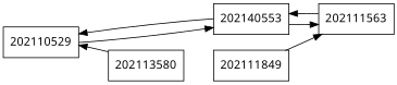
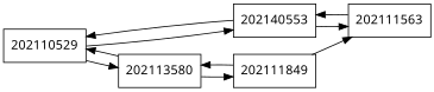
  digraph {
    fontname="Noto Sans"
    rankdir=LR
    node [fontname="Noto Sans" shape=record]
    edge [fontname="Noto Sans"]
    n1 [label=202110529]
    n2 [label=202140553]
    n3 [label=202113580]
    n4 [label=202111563]
    n5 [label=202111849]
    n1 -> n2
+   n1 -> n3
    n2 -> n1
    n2 -> n4
    n3 -> n1
+   n3 -> n5
    n4 -> n2
+   n5 -> n3
    n5 -> n4
  }
